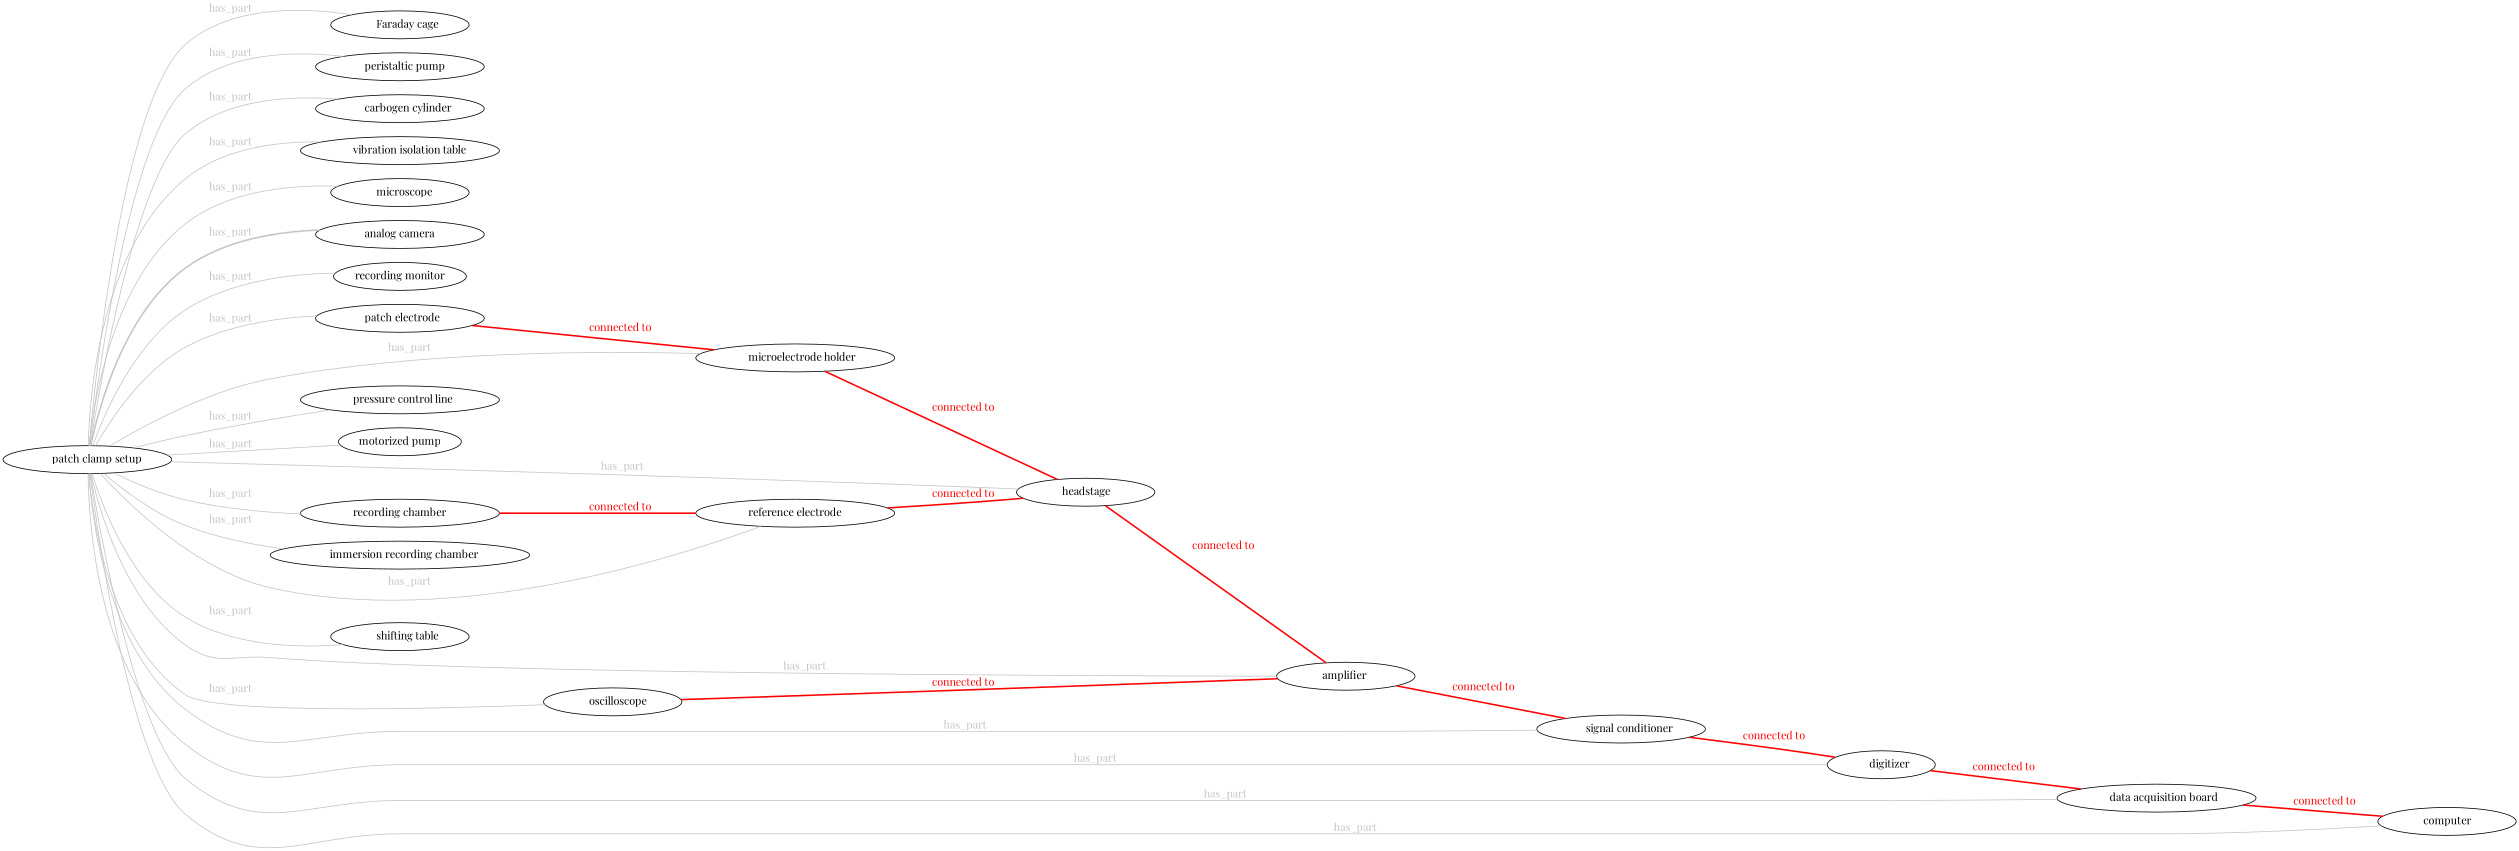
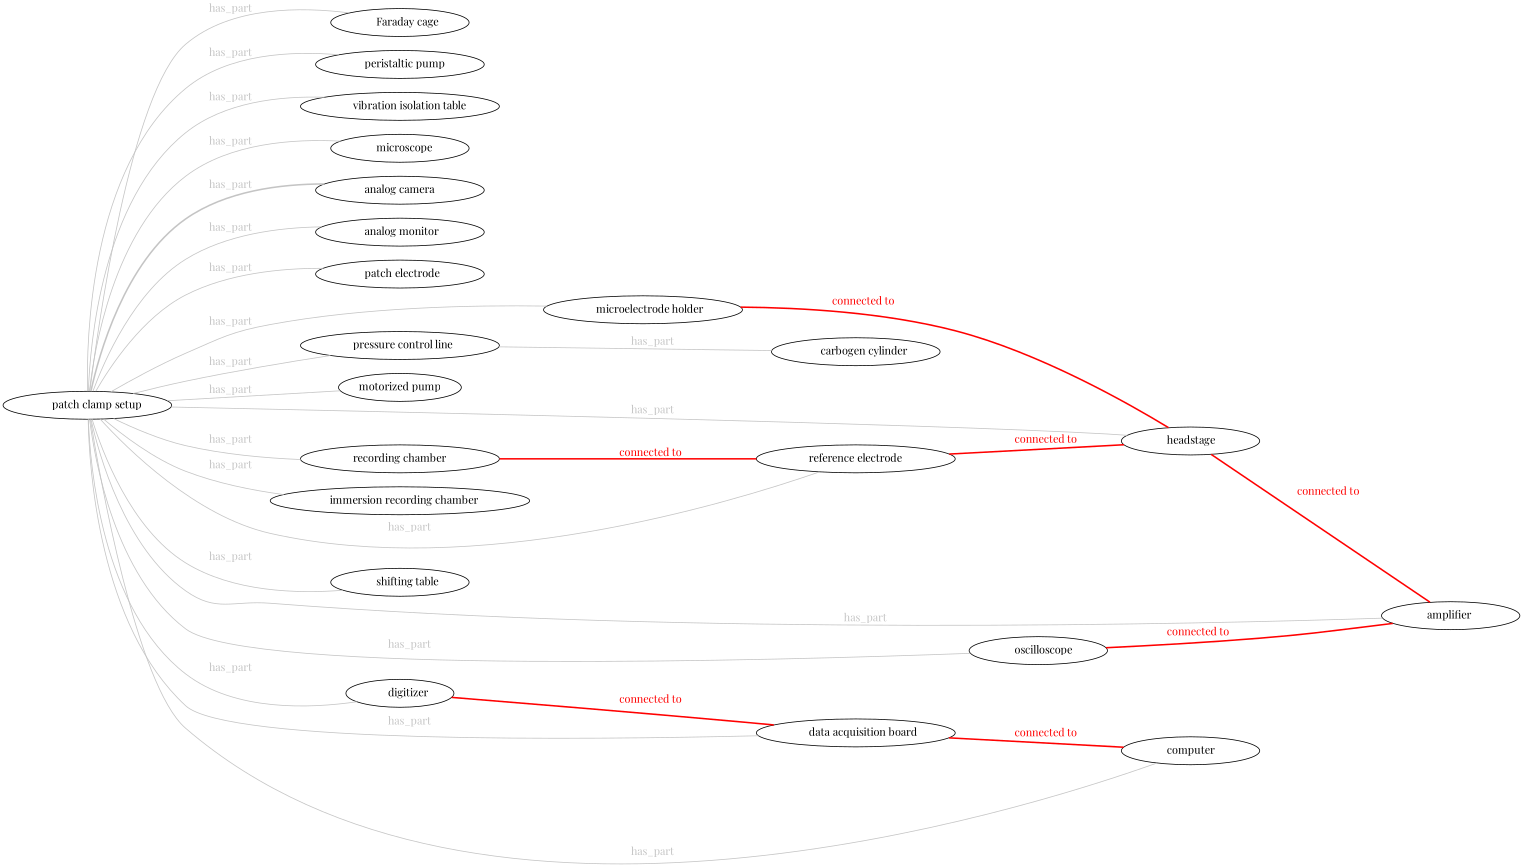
  graph {
    fontname="Playfair Display"
    overlap_scaling=5
    rankdir=LR
    node [fontname="Playfair Display"]
    edge [color="#c4c4c4" fontcolor="#c4c4c4" fontname="Playfair Display"]
    "	patch clamp setup	"
    "	Faraday cage	"
    "	peristaltic pump	"
    "	carbogen cylinder	"
    "	vibration isolation table	"
    "	microscope	"
    "	analog camera	"
-   "	analog monitor	" [label="recording monitor"]
+   "	analog monitor	"
    "	patch electrode	"
    "	microelectrode holder	"
    "	pressure control line	"
    n12 [label="motorized pump"]
    "	headstage	"
    "	recording chamber	"
    "	immersion recording chamber	"
    "	reference electrode	"
    "	shifting table	"
    "	amplifier	"
    "	oscilloscope	"
-   "	signal conditioner	"
    "	digitizer	"
    "	data acquisition board	"
    "	computer	"
    "	patch clamp setup	" -- "	Faraday cage	" [label="	has_part	"]
    "	patch clamp setup	" -- "	peristaltic pump	" [label="	has_part	"]
-   "	patch clamp setup	" -- "	carbogen cylinder	" [label="	has_part	"]
+   "	pressure control line	" -- "	carbogen cylinder	" [label="	has_part	"]
    "	patch clamp setup	" -- "	vibration isolation table	" [label="	has_part	"]
    "	patch clamp setup	" -- "	microscope	" [label="	has_part	"]
    "	patch clamp setup	" -- "	analog camera	" [label="	has_part	" style=bold]
    "	patch clamp setup	" -- "	analog monitor	" [label="	has_part	"]
    "	patch clamp setup	" -- "	patch electrode	" [label="	has_part	"]
    "	patch clamp setup	" -- "	microelectrode holder	" [label="	has_part	"]
    "	patch clamp setup	" -- "	pressure control line	" [label="	has_part	"]
    "	patch clamp setup	" -- n12 [label="	has_part	"]
    "	patch clamp setup	" -- "	headstage	" [label="	has_part	"]
    "	patch clamp setup	" -- "	recording chamber	" [label="	has_part	"]
    "	patch clamp setup	" -- "	immersion recording chamber	" [label="	has_part	"]
    "	patch clamp setup	" -- "	reference electrode	" [label="	has_part	"]
    "	patch clamp setup	" -- "	shifting table	" [label="	has_part	"]
    "	patch clamp setup	" -- "	amplifier	" [label="	has_part	"]
    "	patch clamp setup	" -- "	oscilloscope	" [label="	has_part	"]
-   "	patch clamp setup	" -- "	signal conditioner	" [label="	has_part	"]
    "	patch clamp setup	" -- "	digitizer	" [label="	has_part	"]
    "	patch clamp setup	" -- "	data acquisition board	" [label="	has_part	"]
    "	patch clamp setup	" -- "	computer	" [label="	has_part	"]
-   "	patch electrode	" -- "	microelectrode holder	" [color=red fontcolor=red label="	connected to	" style=bold]
    "	microelectrode holder	" -- "	headstage	" [color=red fontcolor=red label="	connected to	" style=bold]
    "	headstage	" -- "	amplifier	" [color=red fontcolor=red label="	connected to	" style=bold]
    "	recording chamber	" -- "	reference electrode	" [color=red fontcolor=red label="	connected to	" style=bold]
    "	reference electrode	" -- "	headstage	" [color=red fontcolor=red label="	connected to	" style=bold]
-   "	amplifier	" -- "	signal conditioner	" [color=red fontcolor=red label="	connected to	" style=bold]
    "	oscilloscope	" -- "	amplifier	" [color=red fontcolor=red label="	connected to	" style=bold]
-   "	signal conditioner	" -- "	digitizer	" [color=red fontcolor=red label="	connected to	" style=bold]
    "	digitizer	" -- "	data acquisition board	" [color=red fontcolor=red label="	connected to	" style=bold]
    "	data acquisition board	" -- "	computer	" [color=red fontcolor=red label="	connected to	" style=bold]
  }
